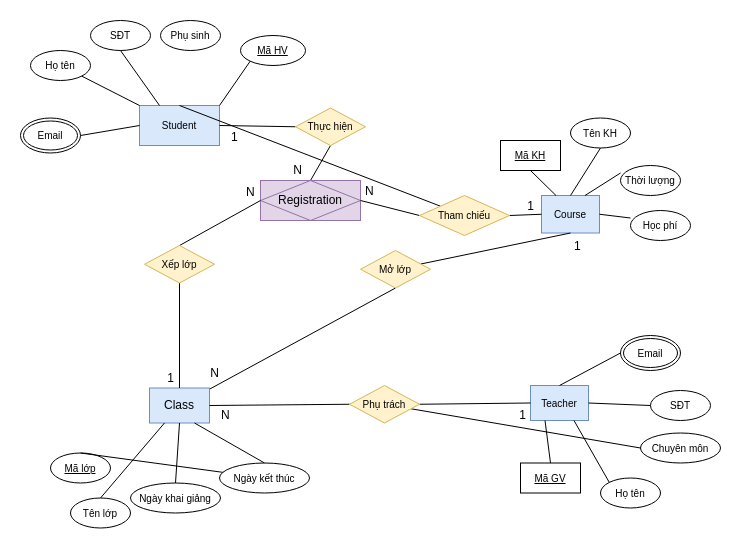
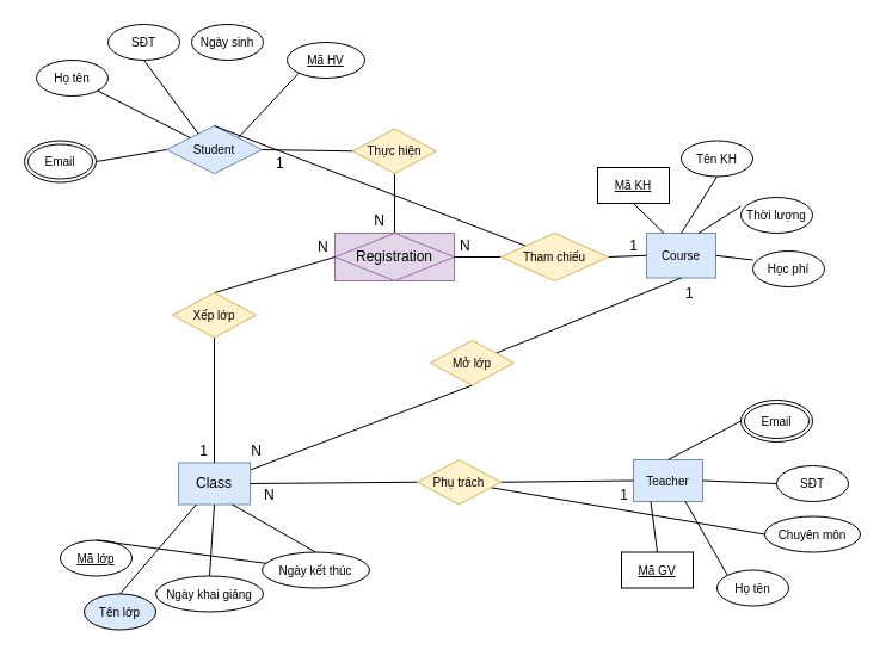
  <mxCell id="0" />
  <mxCell id="1" parent="0" />
- <mxCell id="2" value="&lt;font style=&quot;font-size: 10px;&quot;&gt;Student&lt;/font&gt;" style="whiteSpace=wrap;html=1;align=center;fillColor=#dae8fc;strokeColor=#6c8ebf;" parent="1" vertex="1"><mxGeometry x="139" y="105" width="80" height="40" as="geometry" /></mxCell>
+ <mxCell id="2" value="&lt;font style=&quot;font-size: 10px;&quot;&gt;Student&lt;/font&gt;" style="rhombus;whiteSpace=wrap;html=1;align=center;fillColor=#dae8fc;strokeColor=#6c8ebf;" parent="1" vertex="1"><mxGeometry x="139" y="105" width="80" height="40" as="geometry" /></mxCell>
  <mxCell id="3" value="&lt;font style=&quot;font-size: 10px;&quot;&gt;Course&lt;/font&gt;" style="whiteSpace=wrap;html=1;align=center;fillColor=#dae8fc;strokeColor=#6c8ebf;" parent="1" vertex="1"><mxGeometry x="541" y="195" width="58" height="37.5" as="geometry" /></mxCell>
  <mxCell id="4" value="&lt;font style=&quot;font-size: 10px;&quot;&gt;Teacher&lt;/font&gt;" style="whiteSpace=wrap;html=1;align=center;fillColor=#dae8fc;strokeColor=#6c8ebf;" parent="1" vertex="1"><mxGeometry x="530" y="385" width="58" height="35" as="geometry" /></mxCell>
  <mxCell id="5" value="" style="endArrow=none;html=1;rounded=0;exitX=0.5;exitY=1;exitDx=0;exitDy=0;" parent="1" source="67" target="14" edge="1"><mxGeometry relative="1" as="geometry"><mxPoint x="380" y="365" as="sourcePoint" /><mxPoint x="400" y="320" as="targetPoint" /></mxGeometry></mxCell>
  <mxCell id="6" value="N" style="resizable=0;html=1;whiteSpace=wrap;align=right;verticalAlign=bottom;" parent="5" connectable="0" vertex="1"><mxGeometry x="1" relative="1" as="geometry"><mxPoint x="11" y="-8" as="offset" /></mxGeometry></mxCell>
  <mxCell id="7" value="" style="endArrow=none;html=1;rounded=0;exitX=1;exitY=0.5;exitDx=0;exitDy=0;entryX=0;entryY=0.5;entryDx=0;entryDy=0;" parent="1" source="58" target="4" edge="1"><mxGeometry relative="1" as="geometry"><mxPoint x="440" y="407.5" as="sourcePoint" /><mxPoint x="550" y="508.5" as="targetPoint" /></mxGeometry></mxCell>
  <mxCell id="8" value="1" style="resizable=0;html=1;whiteSpace=wrap;align=right;verticalAlign=bottom;" parent="7" connectable="0" vertex="1"><mxGeometry x="1" relative="1" as="geometry"><mxPoint x="-3" y="20" as="offset" /></mxGeometry></mxCell>
  <mxCell id="9" value="" style="endArrow=none;html=1;rounded=0;exitX=0.5;exitY=1;exitDx=0;exitDy=0;entryX=0.5;entryY=0;entryDx=0;entryDy=0;" parent="1" source="61" target="13" edge="1"><mxGeometry relative="1" as="geometry"><mxPoint x="440" y="245" as="sourcePoint" /><mxPoint x="170" y="225" as="targetPoint" /><Array as="points" /></mxGeometry></mxCell>
  <mxCell id="10" value="N" style="resizable=0;html=1;whiteSpace=wrap;align=right;verticalAlign=bottom;" parent="9" connectable="0" vertex="1"><mxGeometry x="1" relative="1" as="geometry"><mxPoint x="-7" y="-2" as="offset" /></mxGeometry></mxCell>
  <mxCell id="11" value="" style="endArrow=none;html=1;rounded=0;exitX=1;exitY=0.5;exitDx=0;exitDy=0;entryX=0;entryY=0.5;entryDx=0;entryDy=0;" parent="1" source="53" target="3" edge="1"><mxGeometry relative="1" as="geometry"><mxPoint x="500" y="231.25" as="sourcePoint" /><mxPoint x="530" y="260" as="targetPoint" /></mxGeometry></mxCell>
  <mxCell id="12" value="1" style="resizable=0;html=1;whiteSpace=wrap;align=right;verticalAlign=bottom;" parent="11" connectable="0" vertex="1"><mxGeometry x="1" relative="1" as="geometry"><mxPoint x="-6" as="offset" /></mxGeometry></mxCell>
- <mxCell id="13" value="Registration" style="shape=associativeEntity;whiteSpace=wrap;html=1;align=center;fillColor=#e1d5e7;strokeColor=#9673a6;" parent="1" vertex="1"><mxGeometry x="260" y="180" width="100" height="40" as="geometry" /></mxCell>
+ <mxCell id="13" value="Registration" style="shape=associativeEntity;whiteSpace=wrap;html=1;align=center;fillColor=#e1d5e7;strokeColor=#9673a6;" parent="1" vertex="1"><mxGeometry x="280" y="195" width="100" height="40" as="geometry" /></mxCell>
  <mxCell id="14" value="Class" style="whiteSpace=wrap;html=1;align=center;fillColor=#dae8fc;strokeColor=#6c8ebf;" parent="1" vertex="1"><mxGeometry x="149" y="387.5" width="60" height="35" as="geometry" /></mxCell>
  <mxCell id="15" value="&lt;font style=&quot;font-size: 10px;&quot;&gt;&lt;u&gt;Mã HV&lt;/u&gt;&lt;/font&gt;" style="ellipse;whiteSpace=wrap;html=1;align=center;" parent="1" vertex="1"><mxGeometry x="240" y="35" width="65" height="30" as="geometry" /></mxCell>
  <mxCell id="16" value="&lt;span style=&quot;font-size: 10px;&quot;&gt;Họ tên&lt;/span&gt;" style="ellipse;whiteSpace=wrap;html=1;align=center;" parent="1" vertex="1"><mxGeometry x="30" y="50" width="60" height="30" as="geometry" /></mxCell>
- <mxCell id="17" value="&lt;span style=&quot;font-size: 10px;&quot;&gt;Phụ sinh&lt;/span&gt;" style="ellipse;whiteSpace=wrap;html=1;align=center;" parent="1" vertex="1"><mxGeometry x="160" y="20" width="60" height="30" as="geometry" /></mxCell>
+ <mxCell id="17" value="&lt;span style=&quot;font-size: 10px;&quot;&gt;Ngày sinh&lt;/span&gt;" style="ellipse;whiteSpace=wrap;html=1;align=center;" parent="1" vertex="1"><mxGeometry x="160" y="20" width="60" height="30" as="geometry" /></mxCell>
  <mxCell id="18" value="&lt;span style=&quot;font-size: 10px;&quot;&gt;SĐT&lt;/span&gt;" style="ellipse;whiteSpace=wrap;html=1;align=center;" parent="1" vertex="1"><mxGeometry x="90" y="20" width="60" height="30" as="geometry" /></mxCell>
  <mxCell id="19" value="&lt;font style=&quot;font-size: 10px;&quot;&gt;Email&lt;/font&gt;" style="ellipse;shape=doubleEllipse;margin=3;whiteSpace=wrap;html=1;align=center;" parent="1" vertex="1"><mxGeometry x="20" y="117.5" width="60" height="35" as="geometry" /></mxCell>
  <mxCell id="20" value="" style="endArrow=none;html=1;rounded=0;exitX=0;exitY=1;exitDx=0;exitDy=0;entryX=1;entryY=0;entryDx=0;entryDy=0;" parent="1" source="15" target="2" edge="1"><mxGeometry width="50" height="50" relative="1" as="geometry"><mxPoint x="430" y="275" as="sourcePoint" /><mxPoint x="480" y="225" as="targetPoint" /></mxGeometry></mxCell>
  <mxCell id="21" value="" style="endArrow=none;html=1;rounded=0;entryX=1;entryY=1;entryDx=0;entryDy=0;exitX=0;exitY=0;exitDx=0;exitDy=0;" parent="1" source="2" target="16" edge="1"><mxGeometry width="50" height="50" relative="1" as="geometry"><mxPoint x="430" y="275" as="sourcePoint" /><mxPoint x="480" y="225" as="targetPoint" /></mxGeometry></mxCell>
  <mxCell id="22" value="" style="endArrow=none;html=1;rounded=0;entryX=0.5;entryY=1;entryDx=0;entryDy=0;exitX=0.25;exitY=0;exitDx=0;exitDy=0;" parent="1" source="2" target="18" edge="1"><mxGeometry width="50" height="50" relative="1" as="geometry"><mxPoint x="149" y="114" as="sourcePoint" /><mxPoint x="100" y="85" as="targetPoint" /></mxGeometry></mxCell>
  <mxCell id="23" value="" style="endArrow=none;html=1;rounded=0;exitX=0.5;exitY=0;exitDx=0;exitDy=0;" parent="1" source="2" target="53" edge="1"><mxGeometry width="50" height="50" relative="1" as="geometry"><mxPoint x="150" y="120" as="sourcePoint" /><mxPoint x="120" y="65" as="targetPoint" /></mxGeometry></mxCell>
  <mxCell id="24" value="" style="endArrow=none;html=1;rounded=0;exitX=0;exitY=0.5;exitDx=0;exitDy=0;" parent="1" source="2" edge="1"><mxGeometry width="50" height="50" relative="1" as="geometry"><mxPoint x="170" y="130" as="sourcePoint" /><mxPoint x="80" y="135" as="targetPoint" /></mxGeometry></mxCell>
  <mxCell id="25" value="&lt;font style=&quot;font-size: 10px;&quot;&gt;&lt;u&gt;Mã GV&lt;/u&gt;&lt;/font&gt;" style="whiteSpace=wrap;html=1;align=center;rounded=0;" parent="1" vertex="1"><mxGeometry x="520" y="462.5" width="60" height="30" as="geometry" /></mxCell>
  <mxCell id="26" value="&lt;span style=&quot;font-size: 10px;&quot;&gt;Họ tên&lt;/span&gt;" style="ellipse;whiteSpace=wrap;html=1;align=center;" parent="1" vertex="1"><mxGeometry x="600" y="477.5" width="60" height="30" as="geometry" /></mxCell>
  <mxCell id="27" value="&lt;span style=&quot;font-size: 10px;&quot;&gt;Chuyên môn&lt;/span&gt;" style="ellipse;whiteSpace=wrap;html=1;align=center;" parent="1" vertex="1"><mxGeometry x="640" y="432.5" width="80" height="30" as="geometry" /></mxCell>
  <mxCell id="28" value="&lt;span style=&quot;font-size: 10px;&quot;&gt;SĐT&lt;/span&gt;" style="ellipse;whiteSpace=wrap;html=1;align=center;" parent="1" vertex="1"><mxGeometry x="650" y="390" width="60" height="30" as="geometry" /></mxCell>
  <mxCell id="29" value="&lt;font style=&quot;font-size: 10px;&quot;&gt;Email&lt;/font&gt;" style="ellipse;shape=doubleEllipse;margin=3;whiteSpace=wrap;html=1;align=center;" parent="1" vertex="1"><mxGeometry x="620" y="335" width="60" height="35" as="geometry" /></mxCell>
  <mxCell id="30" value="" style="endArrow=none;html=1;rounded=0;entryX=0.5;entryY=0;entryDx=0;entryDy=0;exitX=0;exitY=0.5;exitDx=0;exitDy=0;" parent="1" source="29" target="4" edge="1"><mxGeometry width="50" height="50" relative="1" as="geometry"><mxPoint x="570" y="345" as="sourcePoint" /><mxPoint x="560" y="288.5" as="targetPoint" /></mxGeometry></mxCell>
  <mxCell id="31" value="" style="endArrow=none;html=1;rounded=0;entryX=1;entryY=0.5;entryDx=0;entryDy=0;exitX=0;exitY=0.5;exitDx=0;exitDy=0;" parent="1" source="28" target="4" edge="1"><mxGeometry width="50" height="50" relative="1" as="geometry"><mxPoint x="681" y="357.5" as="sourcePoint" /><mxPoint x="600" y="402.5" as="targetPoint" /></mxGeometry></mxCell>
  <mxCell id="32" value="" style="endArrow=none;html=1;rounded=0;exitX=0;exitY=0.5;exitDx=0;exitDy=0;" parent="1" source="27" target="58" edge="1"><mxGeometry width="50" height="50" relative="1" as="geometry"><mxPoint x="682" y="387.5" as="sourcePoint" /><mxPoint x="620" y="402.5" as="targetPoint" /></mxGeometry></mxCell>
  <mxCell id="33" value="" style="endArrow=none;html=1;rounded=0;entryX=0.75;entryY=1;entryDx=0;entryDy=0;exitX=0;exitY=0;exitDx=0;exitDy=0;" parent="1" source="26" target="4" edge="1"><mxGeometry width="50" height="50" relative="1" as="geometry"><mxPoint x="652" y="450.5" as="sourcePoint" /><mxPoint x="600" y="427.5" as="targetPoint" /></mxGeometry></mxCell>
  <mxCell id="34" value="" style="endArrow=none;html=1;rounded=0;entryX=0.25;entryY=1;entryDx=0;entryDy=0;exitX=0.5;exitY=0;exitDx=0;exitDy=0;" parent="1" source="25" target="4" edge="1"><mxGeometry width="50" height="50" relative="1" as="geometry"><mxPoint x="603" y="503.5" as="sourcePoint" /><mxPoint x="580" y="447.5" as="targetPoint" /></mxGeometry></mxCell>
  <mxCell id="35" value="&lt;font style=&quot;font-size: 10px;&quot;&gt;&lt;u&gt;Mã KH&lt;/u&gt;&lt;/font&gt;" style="whiteSpace=wrap;html=1;align=center;rounded=0;" parent="1" vertex="1"><mxGeometry x="500" y="140" width="60" height="30" as="geometry" /></mxCell>
  <mxCell id="36" value="&lt;span style=&quot;font-size: 10px;&quot;&gt;Tên KH&lt;/span&gt;" style="ellipse;whiteSpace=wrap;html=1;align=center;" parent="1" vertex="1"><mxGeometry x="570" y="117.5" width="60" height="30" as="geometry" /></mxCell>
  <mxCell id="37" value="&lt;span style=&quot;font-size: 10px;&quot;&gt;Thời lượng&lt;/span&gt;" style="ellipse;whiteSpace=wrap;html=1;align=center;" parent="1" vertex="1"><mxGeometry x="620" y="165" width="60" height="30" as="geometry" /></mxCell>
  <mxCell id="38" value="&lt;span style=&quot;font-size: 10px;&quot;&gt;Học phí&lt;/span&gt;" style="ellipse;whiteSpace=wrap;html=1;align=center;" parent="1" vertex="1"><mxGeometry x="630" y="210" width="60" height="30" as="geometry" /></mxCell>
  <mxCell id="39" value="" style="endArrow=none;html=1;rounded=0;entryX=0.25;entryY=0;entryDx=0;entryDy=0;exitX=0.5;exitY=1;exitDx=0;exitDy=0;" parent="1" source="35" target="3" edge="1"><mxGeometry width="50" height="50" relative="1" as="geometry"><mxPoint x="563" y="157.5" as="sourcePoint" /><mxPoint x="552" y="202.5" as="targetPoint" /></mxGeometry></mxCell>
  <mxCell id="40" value="" style="endArrow=none;html=1;rounded=0;exitX=0.5;exitY=1;exitDx=0;exitDy=0;entryX=0.5;entryY=0;entryDx=0;entryDy=0;" parent="1" source="36" target="3" edge="1"><mxGeometry width="50" height="50" relative="1" as="geometry"><mxPoint x="540" y="172.5" as="sourcePoint" /><mxPoint x="580" y="192.5" as="targetPoint" /></mxGeometry></mxCell>
  <mxCell id="41" value="" style="endArrow=none;html=1;rounded=0;exitX=0;exitY=0.5;exitDx=0;exitDy=0;entryX=0.75;entryY=0;entryDx=0;entryDy=0;" parent="1" target="3" edge="1"><mxGeometry width="50" height="50" relative="1" as="geometry"><mxPoint x="620" y="172.5" as="sourcePoint" /><mxPoint x="580" y="217.5" as="targetPoint" /></mxGeometry></mxCell>
  <mxCell id="42" value="" style="endArrow=none;html=1;rounded=0;exitX=0;exitY=0.5;exitDx=0;exitDy=0;entryX=1;entryY=0.5;entryDx=0;entryDy=0;" parent="1" target="3" edge="1"><mxGeometry width="50" height="50" relative="1" as="geometry"><mxPoint x="630" y="217.5" as="sourcePoint" /><mxPoint x="610" y="222.5" as="targetPoint" /></mxGeometry></mxCell>
  <mxCell id="43" value="&lt;font style=&quot;font-size: 10px;&quot;&gt;&lt;u&gt;Mã lớp&lt;/u&gt;&lt;/font&gt;" style="ellipse;whiteSpace=wrap;html=1;align=center;" parent="1" vertex="1"><mxGeometry x="50" y="452.5" width="60" height="30" as="geometry" /></mxCell>
- <mxCell id="44" value="&lt;span style=&quot;font-size: 10px;&quot;&gt;Tên lớp&lt;/span&gt;" style="ellipse;whiteSpace=wrap;html=1;align=center;" parent="1" vertex="1"><mxGeometry x="70" y="497.5" width="60" height="30" as="geometry" /></mxCell>
+ <mxCell id="44" value="&lt;span style=&quot;font-size: 10px;&quot;&gt;Tên lớp&lt;/span&gt;" style="ellipse;whiteSpace=wrap;html=1;align=center;fillColor=#dae8fc;" parent="1" vertex="1"><mxGeometry x="70" y="497.5" width="60" height="30" as="geometry" /></mxCell>
  <mxCell id="45" value="&lt;span style=&quot;font-size: 10px;&quot;&gt;Ngày khai giảng&lt;/span&gt;" style="ellipse;whiteSpace=wrap;html=1;align=center;" parent="1" vertex="1"><mxGeometry x="130" y="482.5" width="90" height="30" as="geometry" /></mxCell>
  <mxCell id="46" value="&lt;span style=&quot;font-size: 10px;&quot;&gt;Ngày kết thúc&lt;/span&gt;" style="ellipse;whiteSpace=wrap;html=1;align=center;" parent="1" vertex="1"><mxGeometry x="219" y="462.5" width="90" height="30" as="geometry" /></mxCell>
  <mxCell id="47" value="" style="endArrow=none;html=1;rounded=0;exitX=0.5;exitY=0;exitDx=0;exitDy=0;" parent="1" source="43" target="46" edge="1"><mxGeometry width="50" height="50" relative="1" as="geometry"><mxPoint x="220" y="427.5" as="sourcePoint" /><mxPoint x="270" y="377.5" as="targetPoint" /></mxGeometry></mxCell>
  <mxCell id="48" value="" style="endArrow=none;html=1;rounded=0;entryX=0.25;entryY=1;entryDx=0;entryDy=0;exitX=0.5;exitY=0;exitDx=0;exitDy=0;" parent="1" source="44" target="14" edge="1"><mxGeometry width="50" height="50" relative="1" as="geometry"><mxPoint x="100" y="474.5" as="sourcePoint" /><mxPoint x="169" y="427.5" as="targetPoint" /></mxGeometry></mxCell>
  <mxCell id="49" value="" style="endArrow=none;html=1;rounded=0;entryX=0.5;entryY=1;entryDx=0;entryDy=0;exitX=0.5;exitY=0;exitDx=0;exitDy=0;" parent="1" source="45" target="14" edge="1"><mxGeometry width="50" height="50" relative="1" as="geometry"><mxPoint x="140" y="512.5" as="sourcePoint" /><mxPoint x="204" y="437.5" as="targetPoint" /></mxGeometry></mxCell>
  <mxCell id="50" value="" style="endArrow=none;html=1;rounded=0;entryX=0.75;entryY=1;entryDx=0;entryDy=0;exitX=0.5;exitY=0;exitDx=0;exitDy=0;" parent="1" source="46" target="14" edge="1"><mxGeometry width="50" height="50" relative="1" as="geometry"><mxPoint x="170" y="552.5" as="sourcePoint" /><mxPoint x="185" y="437.5" as="targetPoint" /></mxGeometry></mxCell>
  <mxCell id="51" value="" style="endArrow=none;html=1;rounded=0;exitX=1;exitY=0.5;exitDx=0;exitDy=0;entryX=0;entryY=0.5;entryDx=0;entryDy=0;" parent="1" source="13" target="53" edge="1"><mxGeometry relative="1" as="geometry"><mxPoint x="230" y="245" as="sourcePoint" /><mxPoint x="360" y="245" as="targetPoint" /></mxGeometry></mxCell>
  <mxCell id="52" value="N" style="resizable=0;html=1;whiteSpace=wrap;align=left;verticalAlign=bottom;" parent="51" connectable="0" vertex="1"><mxGeometry x="-1" relative="1" as="geometry"><mxPoint x="3" y="-1" as="offset" /></mxGeometry></mxCell>
  <mxCell id="53" value="&lt;span style=&quot;font-size: 10px;&quot;&gt;Tham chiếu&lt;/span&gt;" style="shape=rhombus;perimeter=rhombusPerimeter;whiteSpace=wrap;html=1;align=center;fillColor=#fff2cc;strokeColor=#d6b656;" parent="1" vertex="1"><mxGeometry x="419" y="195" width="90" height="40" as="geometry" /></mxCell>
  <mxCell id="54" value="" style="endArrow=none;html=1;rounded=0;exitX=0.5;exitY=1;exitDx=0;exitDy=0;entryX=0.5;entryY=0;entryDx=0;entryDy=0;" parent="1" source="64" target="14" edge="1"><mxGeometry relative="1" as="geometry"><mxPoint x="210" y="295" as="sourcePoint" /><mxPoint x="370" y="295" as="targetPoint" /></mxGeometry></mxCell>
  <mxCell id="55" value="1" style="resizable=0;html=1;whiteSpace=wrap;align=right;verticalAlign=bottom;" parent="54" connectable="0" vertex="1"><mxGeometry x="1" relative="1" as="geometry"><mxPoint x="-4" y="-2" as="offset" /></mxGeometry></mxCell>
  <mxCell id="56" value="" style="endArrow=none;html=1;rounded=0;exitX=1;exitY=0.5;exitDx=0;exitDy=0;entryX=0;entryY=0.5;entryDx=0;entryDy=0;" parent="1" source="14" target="58" edge="1"><mxGeometry relative="1" as="geometry"><mxPoint x="209" y="405" as="sourcePoint" /><mxPoint x="530" y="408" as="targetPoint" /></mxGeometry></mxCell>
  <mxCell id="57" value="N" style="resizable=0;html=1;whiteSpace=wrap;align=left;verticalAlign=bottom;" parent="56" connectable="0" vertex="1"><mxGeometry x="-1" relative="1" as="geometry"><mxPoint x="10" y="18" as="offset" /></mxGeometry></mxCell>
  <mxCell id="58" value="&lt;font style=&quot;font-size: 10px;&quot;&gt;Phụ trách&lt;/font&gt;" style="shape=rhombus;perimeter=rhombusPerimeter;whiteSpace=wrap;html=1;align=center;fillColor=#fff2cc;strokeColor=#d6b656;" parent="1" vertex="1"><mxGeometry x="349" y="385" width="70" height="37.5" as="geometry" /></mxCell>
  <mxCell id="59" value="" style="endArrow=none;html=1;rounded=0;exitX=1;exitY=0.5;exitDx=0;exitDy=0;entryX=0;entryY=0.5;entryDx=0;entryDy=0;" parent="1" source="2" target="61" edge="1"><mxGeometry relative="1" as="geometry"><mxPoint x="219" y="125" as="sourcePoint" /><mxPoint x="340" y="195" as="targetPoint" /><Array as="points" /></mxGeometry></mxCell>
  <mxCell id="60" value="1" style="resizable=0;html=1;whiteSpace=wrap;align=left;verticalAlign=bottom;" parent="59" connectable="0" vertex="1"><mxGeometry x="-1" relative="1" as="geometry"><mxPoint x="10" y="20" as="offset" /></mxGeometry></mxCell>
  <mxCell id="61" value="&lt;span style=&quot;font-size: 10px;&quot;&gt;Thực hiện&lt;/span&gt;" style="shape=rhombus;perimeter=rhombusPerimeter;whiteSpace=wrap;html=1;align=center;fillColor=#fff2cc;strokeColor=#d6b656;" parent="1" vertex="1"><mxGeometry x="295" y="107.5" width="70" height="37.5" as="geometry" /></mxCell>
  <mxCell id="62" value="" style="endArrow=none;html=1;rounded=0;exitX=0;exitY=0.5;exitDx=0;exitDy=0;entryX=0.5;entryY=0;entryDx=0;entryDy=0;" parent="1" source="13" target="64" edge="1"><mxGeometry relative="1" as="geometry"><mxPoint x="179" y="145" as="sourcePoint" /><mxPoint x="179" y="388" as="targetPoint" /></mxGeometry></mxCell>
  <mxCell id="63" value="N" style="resizable=0;html=1;whiteSpace=wrap;align=left;verticalAlign=bottom;" parent="62" connectable="0" vertex="1"><mxGeometry x="-1" relative="1" as="geometry"><mxPoint x="-16" as="offset" /></mxGeometry></mxCell>
  <mxCell id="64" value="&lt;span style=&quot;font-size: 10px;&quot;&gt;Xếp lớp&lt;/span&gt;" style="shape=rhombus;perimeter=rhombusPerimeter;whiteSpace=wrap;html=1;align=center;fillColor=#fff2cc;strokeColor=#d6b656;" parent="1" vertex="1"><mxGeometry x="144" y="245" width="70" height="37.5" as="geometry" /></mxCell>
  <mxCell id="65" value="" style="endArrow=none;html=1;rounded=0;exitX=0.5;exitY=1;exitDx=0;exitDy=0;" parent="1" source="3" target="67" edge="1"><mxGeometry relative="1" as="geometry"><mxPoint x="570" y="233" as="sourcePoint" /><mxPoint x="209" y="392" as="targetPoint" /></mxGeometry></mxCell>
  <mxCell id="66" value="1" style="resizable=0;html=1;whiteSpace=wrap;align=left;verticalAlign=bottom;" parent="65" connectable="0" vertex="1"><mxGeometry x="-1" relative="1" as="geometry"><mxPoint x="2" y="21" as="offset" /></mxGeometry></mxCell>
- <mxCell id="67" value="&lt;span style=&quot;font-size: 10px;&quot;&gt;Mở lớp&lt;/span&gt;" style="shape=rhombus;perimeter=rhombusPerimeter;whiteSpace=wrap;html=1;align=center;fillColor=#fff2cc;strokeColor=#d6b656;" parent="1" vertex="1"><mxGeometry x="360" y="250" width="70" height="37.5" as="geometry" /></mxCell>
+ <mxCell id="67" value="&lt;span style=&quot;font-size: 10px;&quot;&gt;Mở lớp&lt;/span&gt;" style="shape=rhombus;perimeter=rhombusPerimeter;whiteSpace=wrap;html=1;align=center;fillColor=#fff2cc;strokeColor=#d6b656;" parent="1" vertex="1"><mxGeometry x="360" y="285" width="70" height="37.5" as="geometry" /></mxCell>
